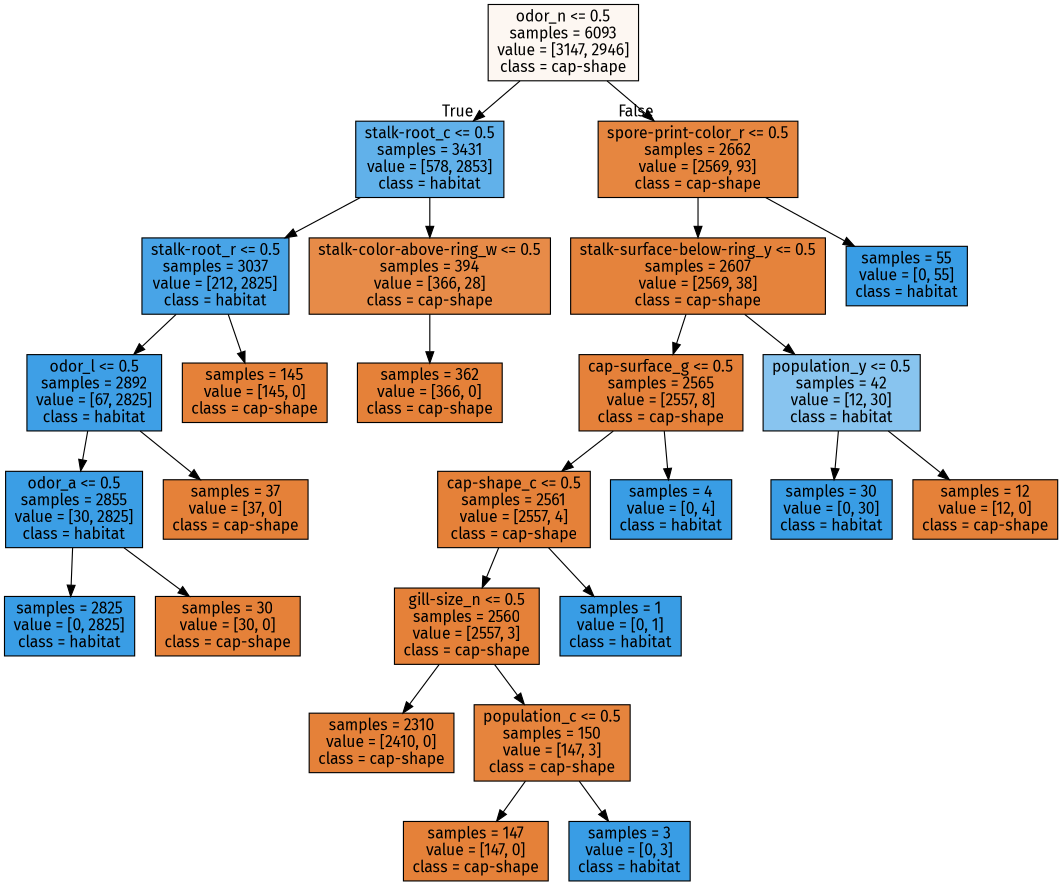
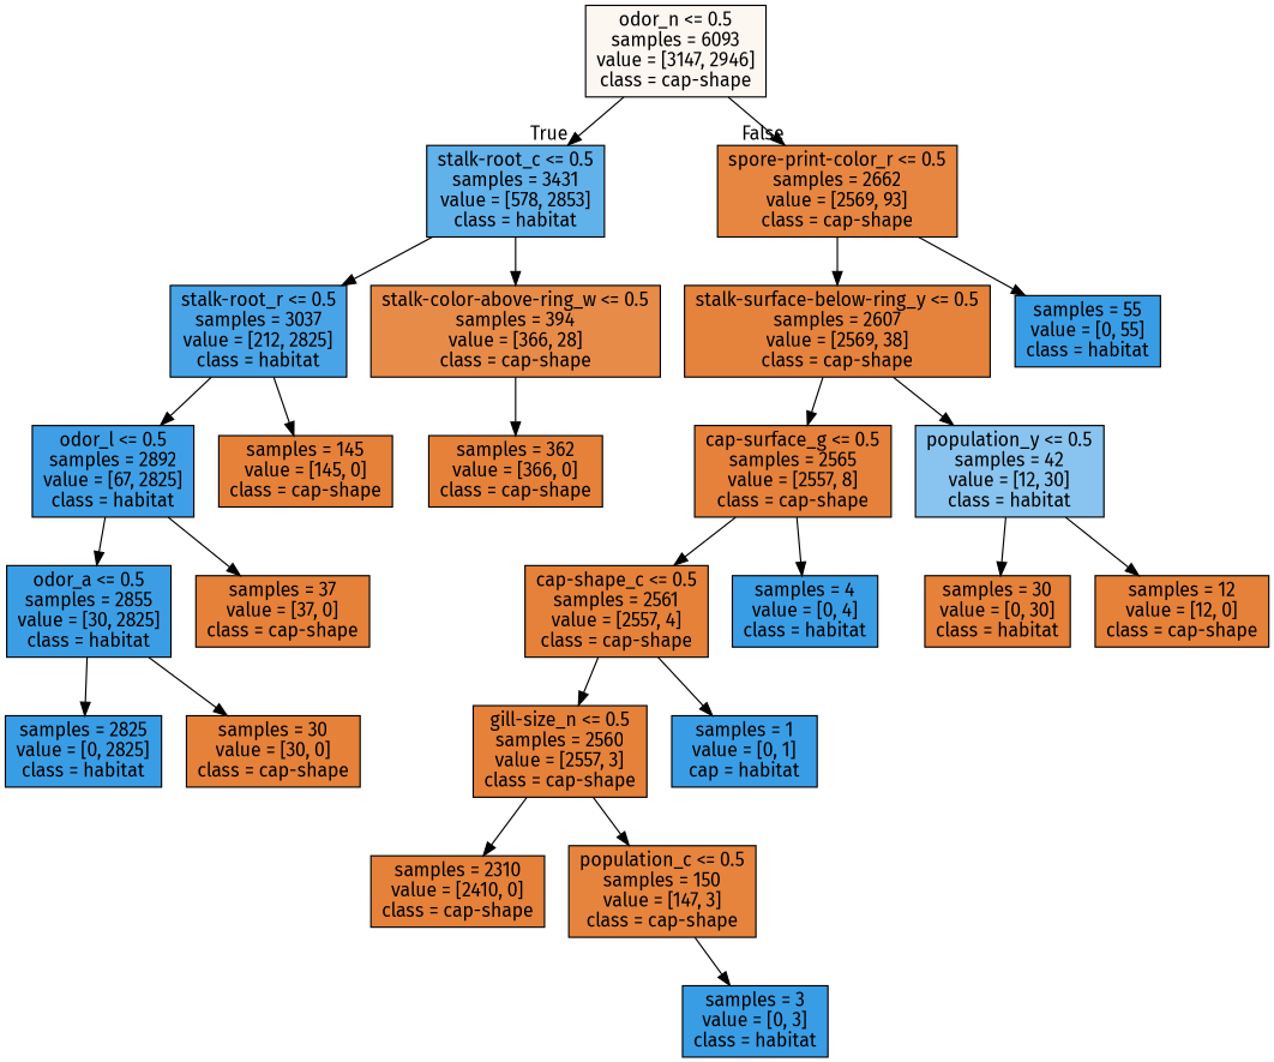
  digraph {
    fontname="Fira Sans"
    node [color=black fillcolor="#e58139" fontname="Fira Sans" shape=box style=filled]
    edge [fontname="Fira Sans"]
    n1 [fillcolor="#fdf7f2" label="odor_n <= 0.5\nsamples = 6093\nvalue = [3147, 2946]\nclass = cap-shape"]
    n2 [fillcolor="#61b1ea" label="stalk-root_c <= 0.5\nsamples = 3431\nvalue = [578, 2853]\nclass = habitat"]
    n3 [fillcolor="#e68640" label="spore-print-color_r <= 0.5\nsamples = 2662\nvalue = [2569, 93]\nclass = cap-shape"]
    n4 [fillcolor="#48a4e7" label="stalk-root_r <= 0.5\nsamples = 3037\nvalue = [212, 2825]\nclass = habitat"]
    n5 [fillcolor="#e78b48" label="stalk-color-above-ring_w <= 0.5\nsamples = 394\nvalue = [366, 28]\nclass = cap-shape"]
    n6 [fillcolor="#e5833c" label="stalk-surface-below-ring_y <= 0.5\nsamples = 2607\nvalue = [2569, 38]\nclass = cap-shape"]
    n7 [fillcolor="#399de5" label="samples = 55\nvalue = [0, 55]\nclass = habitat"]
    n8 [fillcolor="#3e9fe6" label="odor_l <= 0.5\nsamples = 2892\nvalue = [67, 2825]\nclass = habitat"]
    n9 [label="samples = 145\nvalue = [145, 0]\nclass = cap-shape"]
    n10 [label="samples = 362\nvalue = [366, 0]\nclass = cap-shape"]
    n11 [fillcolor="#3b9ee5" label="odor_a <= 0.5\nsamples = 2855\nvalue = [30, 2825]\nclass = habitat"]
    n12 [label="samples = 37\nvalue = [37, 0]\nclass = cap-shape"]
    n13 [fillcolor="#399de5" label="samples = 2825\nvalue = [0, 2825]\nclass = habitat"]
    n14 [label="samples = 30\nvalue = [30, 0]\nclass = cap-shape"]
    n15 [fillcolor="#e5813a" label="cap-surface_g <= 0.5\nsamples = 2565\nvalue = [2557, 8]\nclass = cap-shape"]
    n16 [fillcolor="#88c4ef" label="population_y <= 0.5\nsamples = 42\nvalue = [12, 30]\nclass = habitat"]
    n17 [label="cap-shape_c <= 0.5\nsamples = 2561\nvalue = [2557, 4]\nclass = cap-shape"]
    n18 [fillcolor="#399de5" label="samples = 4\nvalue = [0, 4]\nclass = habitat"]
-   n19 [fillcolor="#399de5" label="samples = 30\nvalue = [0, 30]\nclass = habitat"]
+   n19 [label="samples = 30\nvalue = [0, 30]\nclass = habitat"]
    n20 [label="samples = 12\nvalue = [12, 0]\nclass = cap-shape"]
    n21 [label="gill-size_n <= 0.5\nsamples = 2560\nvalue = [2557, 3]\nclass = cap-shape"]
-   n22 [fillcolor="#399de5" label="samples = 1\nvalue = [0, 1]\nclass = habitat"]
+   n22 [fillcolor="#399de5" label="samples = 1\nvalue = [0, 1]\ncap = habitat"]
    n23 [label="samples = 2310\nvalue = [2410, 0]\nclass = cap-shape"]
    n24 [fillcolor="#e6843d" label="population_c <= 0.5\nsamples = 150\nvalue = [147, 3]\nclass = cap-shape"]
-   n25 [label="samples = 147\nvalue = [147, 0]\nclass = cap-shape"]
    n26 [fillcolor="#399de5" label="samples = 3\nvalue = [0, 3]\nclass = habitat"]
    n1 -> n2 [headlabel=True labelangle=45 labeldistance=2.5]
    n1 -> n3 [headlabel=False labelangle=-45 labeldistance=2.5]
    n2 -> n4
    n2 -> n5
    n3 -> n6
    n3 -> n7
    n4 -> n8
    n4 -> n9
    n5 -> n10
    n6 -> n15
    n6 -> n16
    n8 -> n11
    n8 -> n12
    n11 -> n13
    n11 -> n14
    n15 -> n17
    n15 -> n18
    n16 -> n19
    n16 -> n20
    n17 -> n21
    n17 -> n22
    n21 -> n23
    n21 -> n24
-   n24 -> n25
    n24 -> n26
  }
